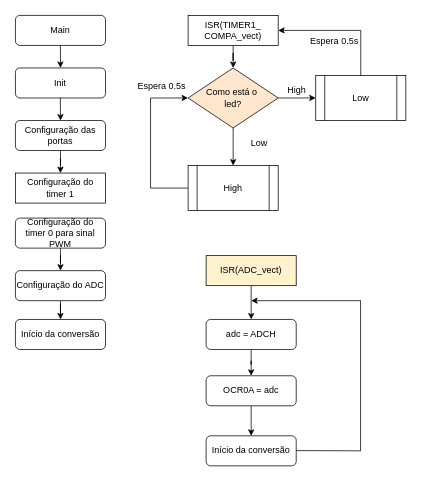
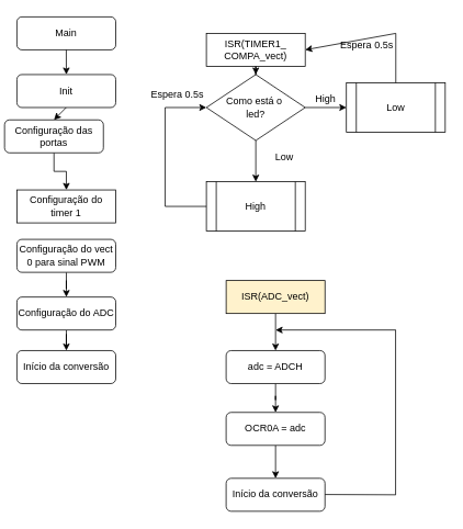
  <mxCell id="0" />
  <mxCell id="1" parent="0" />
  <mxCell id="2" value="Main" style="rounded=1;whiteSpace=wrap;html=1;fontSize=12;glass=0;strokeWidth=1;shadow=0;" parent="1" vertex="1"><mxGeometry x="20" width="120" height="40" as="geometry" y="20" /></mxCell>
  <mxCell id="3" value="" style="endArrow=classic;html=1;rounded=0;entryX=0.5;entryY=0;entryDx=0;entryDy=0;" edge="1" parent="1" target="4"><mxGeometry width="50" height="50" relative="1" as="geometry"><mxPoint x="79.93" y="60" as="sourcePoint" /><mxPoint x="79.93" y="110" as="targetPoint" /></mxGeometry></mxCell>
  <mxCell id="4" value="Init" style="rounded=1;whiteSpace=wrap;html=1;" vertex="1" parent="1"><mxGeometry x="20" y="90" width="120" height="40" as="geometry" /></mxCell>
  <mxCell id="5" value="" style="endArrow=classic;html=1;rounded=0;entryX=0.5;entryY=0;entryDx=0;entryDy=0;" edge="1" parent="1" target="7"><mxGeometry width="50" height="50" relative="1" as="geometry"><mxPoint x="79.8" y="130" as="sourcePoint" /><mxPoint x="79.8" y="180" as="targetPoint" /></mxGeometry></mxCell>
  <mxCell id="6" value="" style="edgeStyle=orthogonalEdgeStyle;rounded=0;orthogonalLoop=1;jettySize=auto;html=1;" edge="1" parent="1" source="7" target="8"><mxGeometry relative="1" as="geometry" /></mxCell>
- <mxCell id="7" value="Configuração das portas" style="rounded=1;whiteSpace=wrap;html=1;" vertex="1" parent="1"><mxGeometry x="20" y="160" width="120" height="40" as="geometry" /></mxCell>
+ <mxCell id="7" value="Configuração das portas" style="rounded=1;whiteSpace=wrap;html=1;" vertex="1" parent="1"><mxGeometry x="5" y="145" width="120" height="40" as="geometry" /></mxCell>
  <mxCell id="8" value="Configuração do timer 1" style="whiteSpace=wrap;html=1;rounded=0;" vertex="1" parent="1"><mxGeometry x="20" y="230" width="120" height="40" as="geometry" /></mxCell>
  <mxCell id="9" value="" style="edgeStyle=orthogonalEdgeStyle;rounded=0;orthogonalLoop=1;jettySize=auto;html=1;" edge="1" parent="1" source="10" target="13"><mxGeometry relative="1" as="geometry" /></mxCell>
- <mxCell id="10" value="ISR(TIMER1_&lt;div&gt;COMPA_vect)&lt;/div&gt;" style="rounded=0;whiteSpace=wrap;html=1;" vertex="1" parent="1"><mxGeometry x="250" width="120" height="40" as="geometry" y="20" /></mxCell>
+ <mxCell id="10" value="ISR(TIMER1_&lt;div&gt;COMPA_vect)&lt;/div&gt;" style="rounded=0;whiteSpace=wrap;html=1;" vertex="1" parent="1"><mxGeometry x="250" y="40" width="120" height="40" as="geometry" /></mxCell>
  <mxCell id="11" value="" style="edgeStyle=orthogonalEdgeStyle;rounded=0;orthogonalLoop=1;jettySize=auto;html=1;" edge="1" parent="1" source="13" target="15"><mxGeometry relative="1" as="geometry" /></mxCell>
  <mxCell id="12" value="" style="edgeStyle=orthogonalEdgeStyle;rounded=0;orthogonalLoop=1;jettySize=auto;html=1;" edge="1" parent="1" source="13" target="16"><mxGeometry relative="1" as="geometry" /></mxCell>
- <mxCell id="13" value="Como está o&amp;nbsp;&lt;div&gt;led?&lt;/div&gt;" style="rhombus;whiteSpace=wrap;html=1;fillColor=#ffe6cc;" vertex="1" parent="1"><mxGeometry x="250" y="90" width="120" height="80" as="geometry" /></mxCell>
+ <mxCell id="13" value="Como está o&amp;nbsp;&lt;div&gt;led?&lt;/div&gt;" style="rhombus;whiteSpace=wrap;html=1;" vertex="1" parent="1"><mxGeometry x="250" y="90" width="120" height="80" as="geometry" /></mxCell>
  <mxCell id="14" value="High" style="text;html=1;align=center;verticalAlign=middle;whiteSpace=wrap;rounded=0;" vertex="1" parent="1"><mxGeometry x="370" y="110" width="50" height="20" as="geometry" /></mxCell>
  <mxCell id="15" value="Low" style="shape=process;whiteSpace=wrap;html=1;backgroundOutline=1;" vertex="1" parent="1"><mxGeometry x="420" y="100" width="120" height="60" as="geometry" /></mxCell>
  <mxCell id="16" value="High" style="shape=process;whiteSpace=wrap;html=1;backgroundOutline=1;" vertex="1" parent="1"><mxGeometry x="250" y="220" width="120" height="60" as="geometry" /></mxCell>
  <mxCell id="17" value="Low" style="text;html=1;align=center;verticalAlign=middle;whiteSpace=wrap;rounded=0;" vertex="1" parent="1"><mxGeometry x="320" y="180" width="50" height="20" as="geometry" /></mxCell>
  <mxCell id="18" value="Espera 0.5s" style="text;html=1;align=center;verticalAlign=middle;whiteSpace=wrap;rounded=0;" vertex="1" parent="1"><mxGeometry x="410" y="40" width="70" height="30" as="geometry" /></mxCell>
  <mxCell id="19" value="Espera 0.5s" style="text;html=1;align=center;verticalAlign=middle;whiteSpace=wrap;rounded=0;" vertex="1" parent="1"><mxGeometry x="180" y="100" width="70" height="30" as="geometry" /></mxCell>
  <mxCell id="20" value="" style="edgeStyle=orthogonalEdgeStyle;rounded=0;orthogonalLoop=1;jettySize=auto;html=1;" edge="1" parent="1" source="21" target="23"><mxGeometry relative="1" as="geometry" /></mxCell>
- <mxCell id="21" value="Configuração do timer 0 para sinal PWM" style="rounded=1;whiteSpace=wrap;html=1;" vertex="1" parent="1"><mxGeometry x="20" y="290" width="120" height="40" as="geometry" /></mxCell>
+ <mxCell id="21" value="Configuração do vect 0 para sinal PWM" style="rounded=1;whiteSpace=wrap;html=1;" vertex="1" parent="1"><mxGeometry x="20" y="290" width="120" height="40" as="geometry" /></mxCell>
  <mxCell id="22" value="" style="edgeStyle=orthogonalEdgeStyle;rounded=0;orthogonalLoop=1;jettySize=auto;html=1;" edge="1" parent="1" source="23" target="24"><mxGeometry relative="1" as="geometry" /></mxCell>
  <mxCell id="23" value="Configuração do ADC" style="rounded=1;whiteSpace=wrap;html=1;" vertex="1" parent="1"><mxGeometry x="20" y="360" width="120" height="40" as="geometry" /></mxCell>
  <mxCell id="24" value="Início da conversão" style="rounded=1;whiteSpace=wrap;html=1;" vertex="1" parent="1"><mxGeometry x="20" y="425" width="120" height="40" as="geometry" /></mxCell>
  <mxCell id="25" value="" style="endArrow=none;html=1;rounded=0;" edge="1" parent="1"><mxGeometry width="50" height="50" relative="1" as="geometry"><mxPoint x="480" y="100" as="sourcePoint" /><mxPoint x="480" y="40" as="targetPoint" /></mxGeometry></mxCell>
  <mxCell id="26" value="" style="endArrow=classic;html=1;rounded=0;entryX=1;entryY=0.5;entryDx=0;entryDy=0;" edge="1" parent="1" target="10"><mxGeometry width="50" height="50" relative="1" as="geometry"><mxPoint x="480" y="40" as="sourcePoint" /><mxPoint x="530" y="-10" as="targetPoint" /></mxGeometry></mxCell>
  <mxCell id="27" value="" style="endArrow=none;html=1;rounded=0;" edge="1" parent="1"><mxGeometry width="50" height="50" relative="1" as="geometry"><mxPoint x="200" y="250" as="sourcePoint" /><mxPoint x="250" y="250" as="targetPoint" /></mxGeometry></mxCell>
  <mxCell id="28" value="" style="endArrow=none;html=1;rounded=0;" edge="1" parent="1"><mxGeometry width="50" height="50" relative="1" as="geometry"><mxPoint x="200" y="250" as="sourcePoint" /><mxPoint x="200" y="130" as="targetPoint" /></mxGeometry></mxCell>
  <mxCell id="29" value="" style="endArrow=classic;html=1;rounded=0;" edge="1" parent="1"><mxGeometry width="50" height="50" relative="1" as="geometry"><mxPoint x="200" y="130" as="sourcePoint" /><mxPoint x="250" y="130" as="targetPoint" /></mxGeometry></mxCell>
  <mxCell id="30" value="" style="edgeStyle=orthogonalEdgeStyle;rounded=0;orthogonalLoop=1;jettySize=auto;html=1;" edge="1" parent="1" source="31" target="33"><mxGeometry relative="1" as="geometry" /></mxCell>
  <mxCell id="31" value="ISR(ADC&lt;span style=&quot;background-color: initial;&quot;&gt;_vect)&lt;/span&gt;" style="rounded=0;whiteSpace=wrap;html=1;fillColor=#fff2cc;" vertex="1" parent="1"><mxGeometry x="274" y="340" width="120" height="40" as="geometry" /></mxCell>
  <mxCell id="32" value="" style="edgeStyle=orthogonalEdgeStyle;rounded=0;orthogonalLoop=1;jettySize=auto;html=1;" edge="1" parent="1" source="33" target="35"><mxGeometry relative="1" as="geometry" /></mxCell>
  <mxCell id="33" value="adc = ADCH" style="rounded=1;whiteSpace=wrap;html=1;" vertex="1" parent="1"><mxGeometry x="274" y="425" width="120" height="40" as="geometry" /></mxCell>
  <mxCell id="34" value="" style="edgeStyle=orthogonalEdgeStyle;rounded=0;orthogonalLoop=1;jettySize=auto;html=1;" edge="1" parent="1" source="35" target="36"><mxGeometry relative="1" as="geometry" /></mxCell>
  <mxCell id="35" value="OCR0A = adc" style="rounded=1;whiteSpace=wrap;html=1;" vertex="1" parent="1"><mxGeometry x="274" y="500" width="120" height="40" as="geometry" /></mxCell>
  <mxCell id="36" value="Início da conversão" style="rounded=1;whiteSpace=wrap;html=1;" vertex="1" parent="1"><mxGeometry x="274" y="580" width="120" height="40" as="geometry" /></mxCell>
  <mxCell id="37" value="" style="endArrow=none;html=1;rounded=0;" edge="1" parent="1"><mxGeometry width="50" height="50" relative="1" as="geometry"><mxPoint x="394" y="599.66" as="sourcePoint" /><mxPoint x="480" y="600" as="targetPoint" /></mxGeometry></mxCell>
  <mxCell id="38" value="" style="endArrow=none;html=1;rounded=0;" edge="1" parent="1"><mxGeometry width="50" height="50" relative="1" as="geometry"><mxPoint x="479.72" y="600" as="sourcePoint" /><mxPoint x="479.72" y="400" as="targetPoint" /></mxGeometry></mxCell>
  <mxCell id="39" value="" style="endArrow=classic;html=1;rounded=0;" edge="1" parent="1"><mxGeometry width="50" height="50" relative="1" as="geometry"><mxPoint x="480" y="400" as="sourcePoint" /><mxPoint x="334" y="400" as="targetPoint" /></mxGeometry></mxCell>
